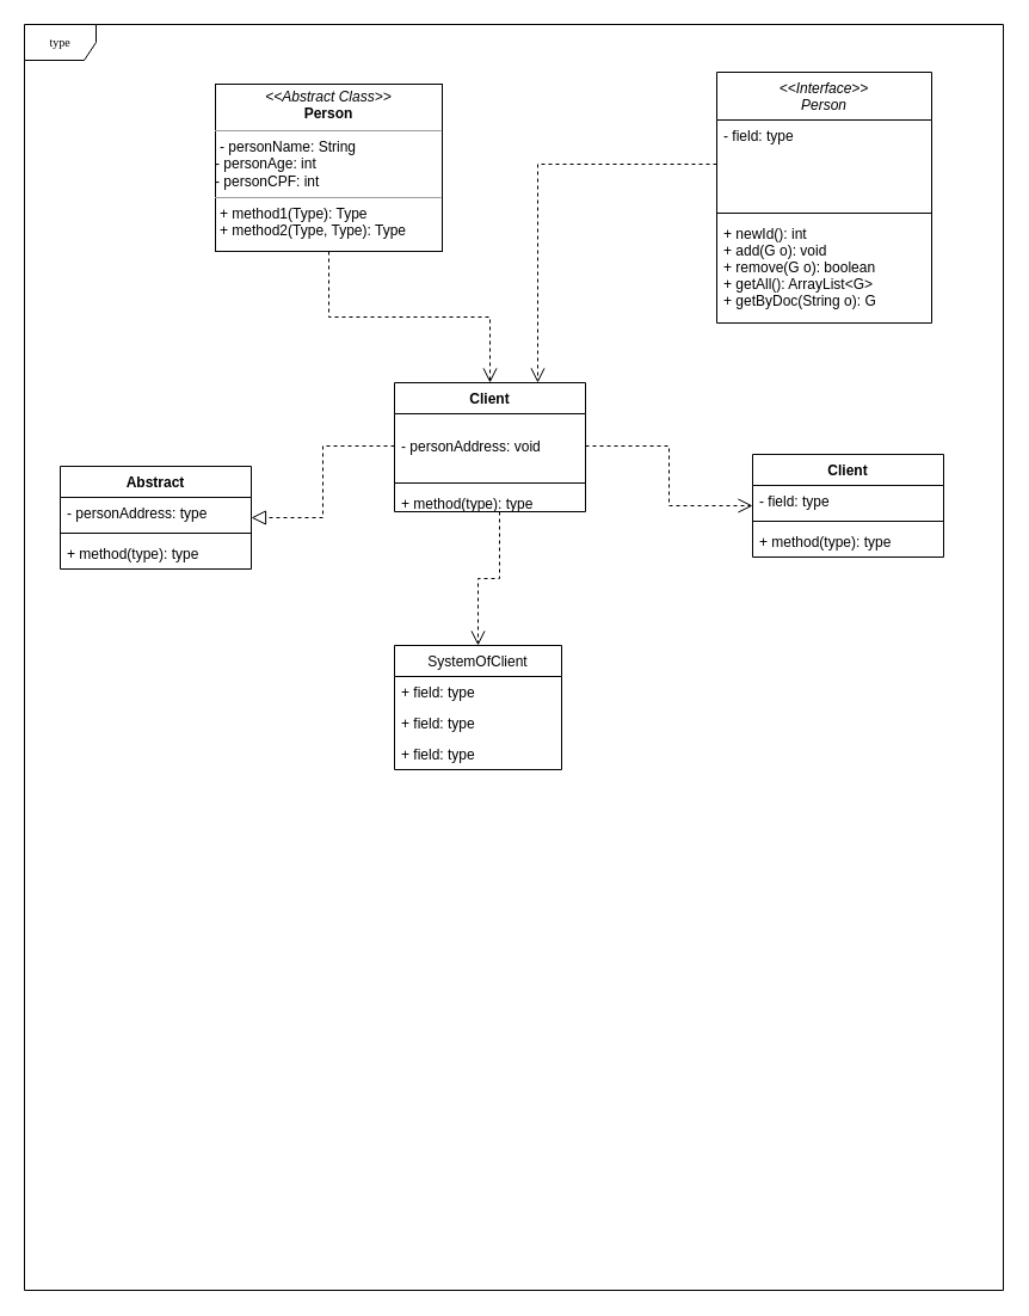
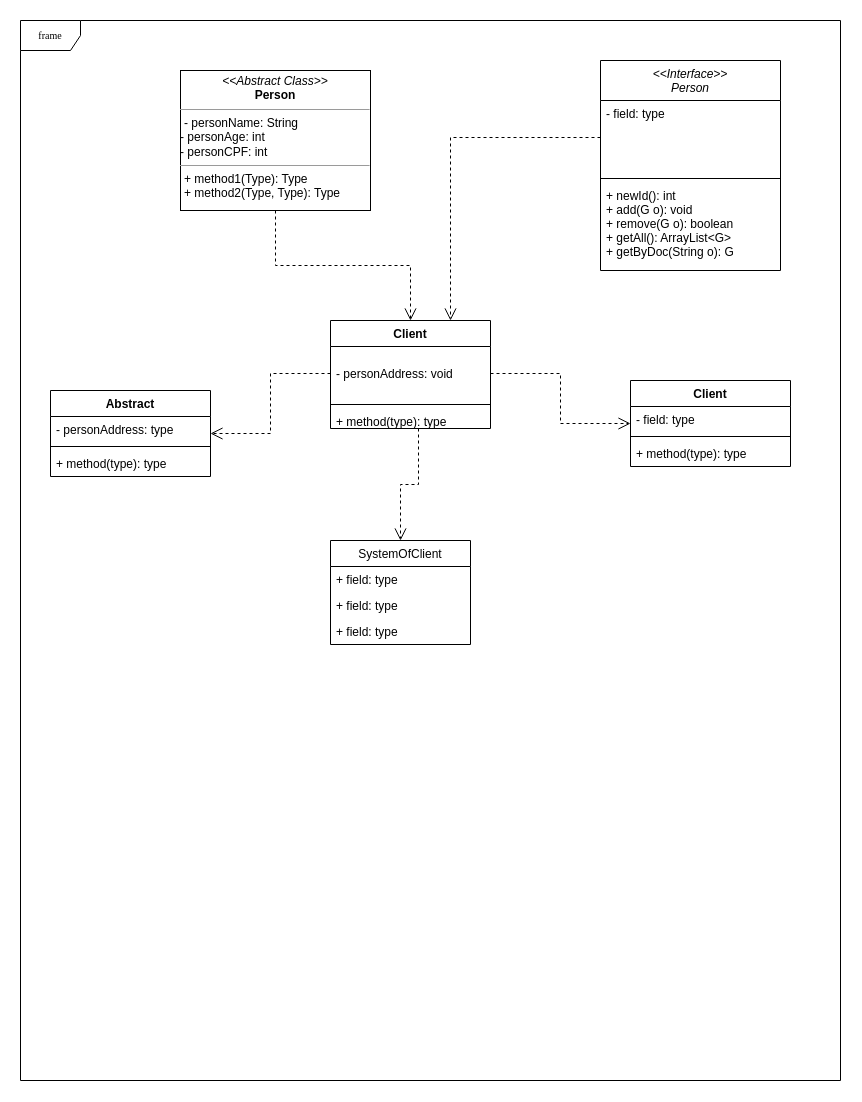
  <mxCell id="0" />
  <mxCell id="1" parent="0" />
- <mxCell id="2" value="type" style="shape=umlFrame;whiteSpace=wrap;html=1;rounded=0;shadow=0;comic=0;labelBackgroundColor=none;strokeWidth=1;fontFamily=Verdana;fontSize=10;align=center;" parent="1" vertex="1"><mxGeometry x="20" y="20" width="820" height="1060" as="geometry" /></mxCell>
+ <mxCell id="2" value="frame" style="shape=umlFrame;whiteSpace=wrap;html=1;rounded=0;shadow=0;comic=0;labelBackgroundColor=none;strokeWidth=1;fontFamily=Verdana;fontSize=10;align=center;" parent="1" vertex="1"><mxGeometry x="20" y="20" width="820" height="1060" as="geometry" /></mxCell>
  <mxCell id="3" style="edgeStyle=orthogonalEdgeStyle;rounded=0;html=1;dashed=1;labelBackgroundColor=none;startFill=0;endArrow=open;endFill=0;endSize=10;fontFamily=Verdana;fontSize=10;" parent="1" source="15" target="5" edge="1"><mxGeometry relative="1" as="geometry"><Array as="points" /><mxPoint x="580" y="142" as="targetPoint" /></mxGeometry></mxCell>
  <mxCell id="4" value="&lt;p style=&quot;margin: 0px ; margin-top: 4px ; text-align: center&quot;&gt;&lt;i&gt;&amp;lt;&amp;lt;Abstract Class&amp;gt;&amp;gt;&lt;/i&gt;&lt;br&gt;&lt;b&gt;Person&lt;/b&gt;&lt;/p&gt;&lt;hr size=&quot;1&quot;&gt;&lt;p style=&quot;margin: 0px ; margin-left: 4px&quot;&gt;- personName: String&lt;br&gt;&lt;/p&gt;-&amp;nbsp;&lt;span&gt;personAge: int&lt;/span&gt;&lt;br&gt;-&amp;nbsp;&lt;span&gt;personCPF: int&lt;/span&gt;&lt;br&gt;&lt;hr size=&quot;1&quot;&gt;&lt;p style=&quot;margin: 0px ; margin-left: 4px&quot;&gt;+ method1(Type): Type&lt;br&gt;+ method2(Type, Type): Type&lt;/p&gt;" style="verticalAlign=top;align=left;overflow=fill;fontSize=12;fontFamily=Helvetica;html=1;rounded=0;shadow=0;comic=0;labelBackgroundColor=none;strokeWidth=1" parent="1" vertex="1"><mxGeometry x="180" y="70" width="190" height="140" as="geometry" /></mxCell>
  <mxCell id="5" value="Client" style="swimlane;fontStyle=1;align=center;verticalAlign=top;childLayout=stackLayout;horizontal=1;startSize=26;horizontalStack=0;resizeParent=1;resizeParentMax=0;resizeLast=0;collapsible=1;marginBottom=0;" parent="1" vertex="1"><mxGeometry x="630" y="380" width="160" height="86" as="geometry" /></mxCell>
  <mxCell id="6" value="- field: type" style="text;strokeColor=none;fillColor=none;align=left;verticalAlign=top;spacingLeft=4;spacingRight=4;overflow=hidden;rotatable=0;points=[[0,0.5],[1,0.5]];portConstraint=eastwest;" parent="5" vertex="1"><mxGeometry y="26" width="160" height="26" as="geometry" /></mxCell>
  <mxCell id="7" value="" style="line;strokeWidth=1;fillColor=none;align=left;verticalAlign=middle;spacingTop=-1;spacingLeft=3;spacingRight=3;rotatable=0;labelPosition=right;points=[];portConstraint=eastwest;" parent="5" vertex="1"><mxGeometry y="52" width="160" height="8" as="geometry" /></mxCell>
  <mxCell id="8" value="+ method(type): type" style="text;strokeColor=none;fillColor=none;align=left;verticalAlign=top;spacingLeft=4;spacingRight=4;overflow=hidden;rotatable=0;points=[[0,0.5],[1,0.5]];portConstraint=eastwest;" parent="5" vertex="1"><mxGeometry y="60" width="160" height="26" as="geometry" /></mxCell>
  <mxCell id="9" value="Abstract" style="swimlane;fontStyle=1;align=center;verticalAlign=top;childLayout=stackLayout;horizontal=1;startSize=26;horizontalStack=0;resizeParent=1;resizeParentMax=0;resizeLast=0;collapsible=1;marginBottom=0;" parent="1" vertex="1"><mxGeometry x="50" y="390" width="160" height="86" as="geometry" /></mxCell>
  <mxCell id="10" value="- personAddress: type" style="text;strokeColor=none;fillColor=none;align=left;verticalAlign=top;spacingLeft=4;spacingRight=4;overflow=hidden;rotatable=0;points=[[0,0.5],[1,0.5]];portConstraint=eastwest;" parent="9" vertex="1"><mxGeometry y="26" width="160" height="26" as="geometry" /></mxCell>
  <mxCell id="11" value="" style="line;strokeWidth=1;fillColor=none;align=left;verticalAlign=middle;spacingTop=-1;spacingLeft=3;spacingRight=3;rotatable=0;labelPosition=right;points=[];portConstraint=eastwest;" parent="9" vertex="1"><mxGeometry y="52" width="160" height="8" as="geometry" /></mxCell>
  <mxCell id="12" value="+ method(type): type" style="text;strokeColor=none;fillColor=none;align=left;verticalAlign=top;spacingLeft=4;spacingRight=4;overflow=hidden;rotatable=0;points=[[0,0.5],[1,0.5]];portConstraint=eastwest;" parent="9" vertex="1"><mxGeometry y="60" width="160" height="26" as="geometry" /></mxCell>
- <mxCell id="13" style="edgeStyle=orthogonalEdgeStyle;rounded=0;html=1;dashed=1;labelBackgroundColor=none;startFill=0;endArrow=block;endFill=0;endSize=10;fontFamily=Verdana;fontSize=10;" parent="1" source="15" target="9" edge="1"><mxGeometry relative="1" as="geometry"><Array as="points" /><mxPoint x="300" y="230" as="sourcePoint" /><mxPoint x="480" y="335" as="targetPoint" /></mxGeometry></mxCell>
+ <mxCell id="13" style="edgeStyle=orthogonalEdgeStyle;rounded=0;html=1;dashed=1;labelBackgroundColor=none;startFill=0;endArrow=open;endFill=0;endSize=10;fontFamily=Verdana;fontSize=10;" parent="1" source="15" target="9" edge="1"><mxGeometry relative="1" as="geometry"><Array as="points" /><mxPoint x="300" y="230" as="sourcePoint" /><mxPoint x="480" y="335" as="targetPoint" /></mxGeometry></mxCell>
  <mxCell id="14" value="Client" style="swimlane;fontStyle=1;align=center;verticalAlign=top;childLayout=stackLayout;horizontal=1;startSize=26;horizontalStack=0;resizeParent=1;resizeParentMax=0;resizeLast=0;collapsible=1;marginBottom=0;" parent="1" vertex="1"><mxGeometry x="330" y="320" width="160" height="108" as="geometry" /></mxCell>
  <mxCell id="15" value="&#10;- personAddress: void" style="text;strokeColor=none;fillColor=none;align=left;verticalAlign=top;spacingLeft=4;spacingRight=4;overflow=hidden;rotatable=0;points=[[0,0.5],[1,0.5]];portConstraint=eastwest;" parent="14" vertex="1"><mxGeometry y="26" width="160" height="54" as="geometry" /></mxCell>
  <mxCell id="16" value="" style="line;strokeWidth=1;fillColor=none;align=left;verticalAlign=middle;spacingTop=-1;spacingLeft=3;spacingRight=3;rotatable=0;labelPosition=right;points=[];portConstraint=eastwest;" parent="14" vertex="1"><mxGeometry y="80" width="160" height="8" as="geometry" /></mxCell>
  <mxCell id="17" value="+ method(type): type" style="text;strokeColor=none;fillColor=none;align=left;verticalAlign=top;spacingLeft=4;spacingRight=4;overflow=hidden;rotatable=0;points=[[0,0.5],[1,0.5]];portConstraint=eastwest;" parent="14" vertex="1"><mxGeometry y="88" width="160" height="20" as="geometry" /></mxCell>
  <mxCell id="18" style="edgeStyle=orthogonalEdgeStyle;rounded=0;html=1;dashed=1;labelBackgroundColor=none;startFill=0;endArrow=open;endFill=0;endSize=10;fontFamily=Verdana;fontSize=10;exitX=0.5;exitY=1;exitDx=0;exitDy=0;" parent="1" source="4" target="14" edge="1"><mxGeometry relative="1" as="geometry"><Array as="points" /><mxPoint x="310" y="146" as="sourcePoint" /><mxPoint x="210" y="100" as="targetPoint" /></mxGeometry></mxCell>
  <mxCell id="19" value="SystemOfClient" style="swimlane;fontStyle=0;childLayout=stackLayout;horizontal=1;startSize=26;fillColor=none;horizontalStack=0;resizeParent=1;resizeParentMax=0;resizeLast=0;collapsible=1;marginBottom=0;" parent="1" vertex="1"><mxGeometry x="330" y="540" width="140" height="104" as="geometry" /></mxCell>
  <mxCell id="20" value="+ field: type" style="text;strokeColor=none;fillColor=none;align=left;verticalAlign=top;spacingLeft=4;spacingRight=4;overflow=hidden;rotatable=0;points=[[0,0.5],[1,0.5]];portConstraint=eastwest;" parent="19" vertex="1"><mxGeometry y="26" width="140" height="26" as="geometry" /></mxCell>
  <mxCell id="21" value="+ field: type" style="text;strokeColor=none;fillColor=none;align=left;verticalAlign=top;spacingLeft=4;spacingRight=4;overflow=hidden;rotatable=0;points=[[0,0.5],[1,0.5]];portConstraint=eastwest;" parent="19" vertex="1"><mxGeometry y="52" width="140" height="26" as="geometry" /></mxCell>
  <mxCell id="22" value="+ field: type" style="text;strokeColor=none;fillColor=none;align=left;verticalAlign=top;spacingLeft=4;spacingRight=4;overflow=hidden;rotatable=0;points=[[0,0.5],[1,0.5]];portConstraint=eastwest;" parent="19" vertex="1"><mxGeometry y="78" width="140" height="26" as="geometry" /></mxCell>
  <mxCell id="23" style="edgeStyle=orthogonalEdgeStyle;rounded=0;html=1;dashed=1;labelBackgroundColor=none;startFill=0;endArrow=open;endFill=0;endSize=10;fontFamily=Verdana;fontSize=10;exitX=0.55;exitY=1;exitDx=0;exitDy=0;exitPerimeter=0;entryX=0.5;entryY=0;entryDx=0;entryDy=0;" parent="1" source="17" target="19" edge="1"><mxGeometry relative="1" as="geometry"><Array as="points" /><mxPoint x="340" y="383" as="sourcePoint" /><mxPoint x="240" y="323" as="targetPoint" /></mxGeometry></mxCell>
  <mxCell id="24" value="&lt;&lt;Interface&gt;&gt;&#10;Person&#10;" style="swimlane;fontStyle=2;align=center;verticalAlign=top;childLayout=stackLayout;horizontal=1;startSize=40;horizontalStack=0;resizeParent=1;resizeParentMax=0;resizeLast=0;collapsible=1;marginBottom=0;" parent="1" vertex="1"><mxGeometry x="600" y="60" width="180" height="210" as="geometry"><mxRectangle x="600" y="130" width="140" height="30" as="alternateBounds" /></mxGeometry></mxCell>
  <mxCell id="25" value="- field: type" style="text;strokeColor=none;fillColor=none;align=left;verticalAlign=top;spacingLeft=4;spacingRight=4;overflow=hidden;rotatable=0;points=[[0,0.5],[1,0.5]];portConstraint=eastwest;" parent="24" vertex="1"><mxGeometry y="40" width="180" height="74" as="geometry" /></mxCell>
  <mxCell id="26" value="" style="line;strokeWidth=1;fillColor=none;align=left;verticalAlign=middle;spacingTop=-1;spacingLeft=3;spacingRight=3;rotatable=0;labelPosition=right;points=[];portConstraint=eastwest;" parent="24" vertex="1"><mxGeometry y="114" width="180" height="8" as="geometry" /></mxCell>
  <mxCell id="27" value="+ newId(): int&#10;+ add(G o): void&#10;+ remove(G o): boolean&#10;+ getAll(): ArrayList&lt;G&gt;&#10;+ getByDoc(String o): G&#10;" style="text;strokeColor=none;fillColor=none;align=left;verticalAlign=top;spacingLeft=4;spacingRight=4;overflow=hidden;rotatable=0;points=[[0,0.5],[1,0.5]];portConstraint=eastwest;" parent="24" vertex="1"><mxGeometry y="122" width="180" height="88" as="geometry" /></mxCell>
  <mxCell id="28" style="edgeStyle=orthogonalEdgeStyle;rounded=0;html=1;dashed=1;labelBackgroundColor=none;startFill=0;endArrow=open;endFill=0;endSize=10;fontFamily=Verdana;fontSize=10;entryX=0.75;entryY=0;entryDx=0;entryDy=0;" edge="1" parent="1" source="25" target="14"><mxGeometry relative="1" as="geometry"><Array as="points" /><mxPoint x="285" y="220" as="sourcePoint" /><mxPoint x="420" y="330" as="targetPoint" /></mxGeometry></mxCell>
